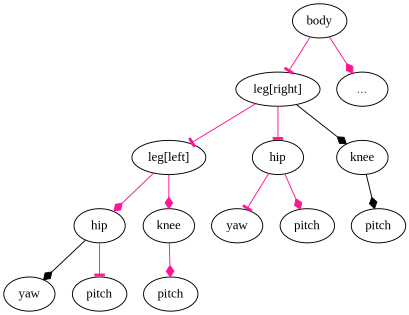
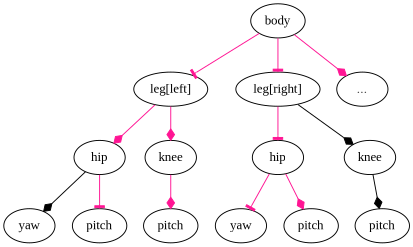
  digraph {
    fontname="Liberation Serif"
    node [fontname="Liberation Serif"]
    edge [arrowhead=diamond color=deeppink fontname="Liberation Serif"]
    n1 [label="leg[left]"]
    n2 [label=hip]
    n3 [label=knee]
    n4 [label=yaw]
    n5 [label=pitch]
    n6 [label=pitch]
    n7 [label="leg[right]"]
    n8 [label=hip]
    n9 [label=knee]
    n10 [label=yaw]
    n11 [label=pitch]
    n12 [label=pitch]
    body
    "..."
    n1 -> n2
    n1 -> n3
    n2 -> n4 [color=black]
    n2 -> n5 [arrowhead=tee]
    n3 -> n6
    n7 -> n8 [arrowhead=tee]
    n7 -> n9 [color=black]
    n8 -> n10 [arrowhead=tee]
    n8 -> n11
    n9 -> n12 [color=black]
-   n7 -> n1 [arrowhead=tee]
+   body -> n1 [arrowhead=tee]
    body -> n7 [arrowhead=tee]
    body -> "..."
  }
